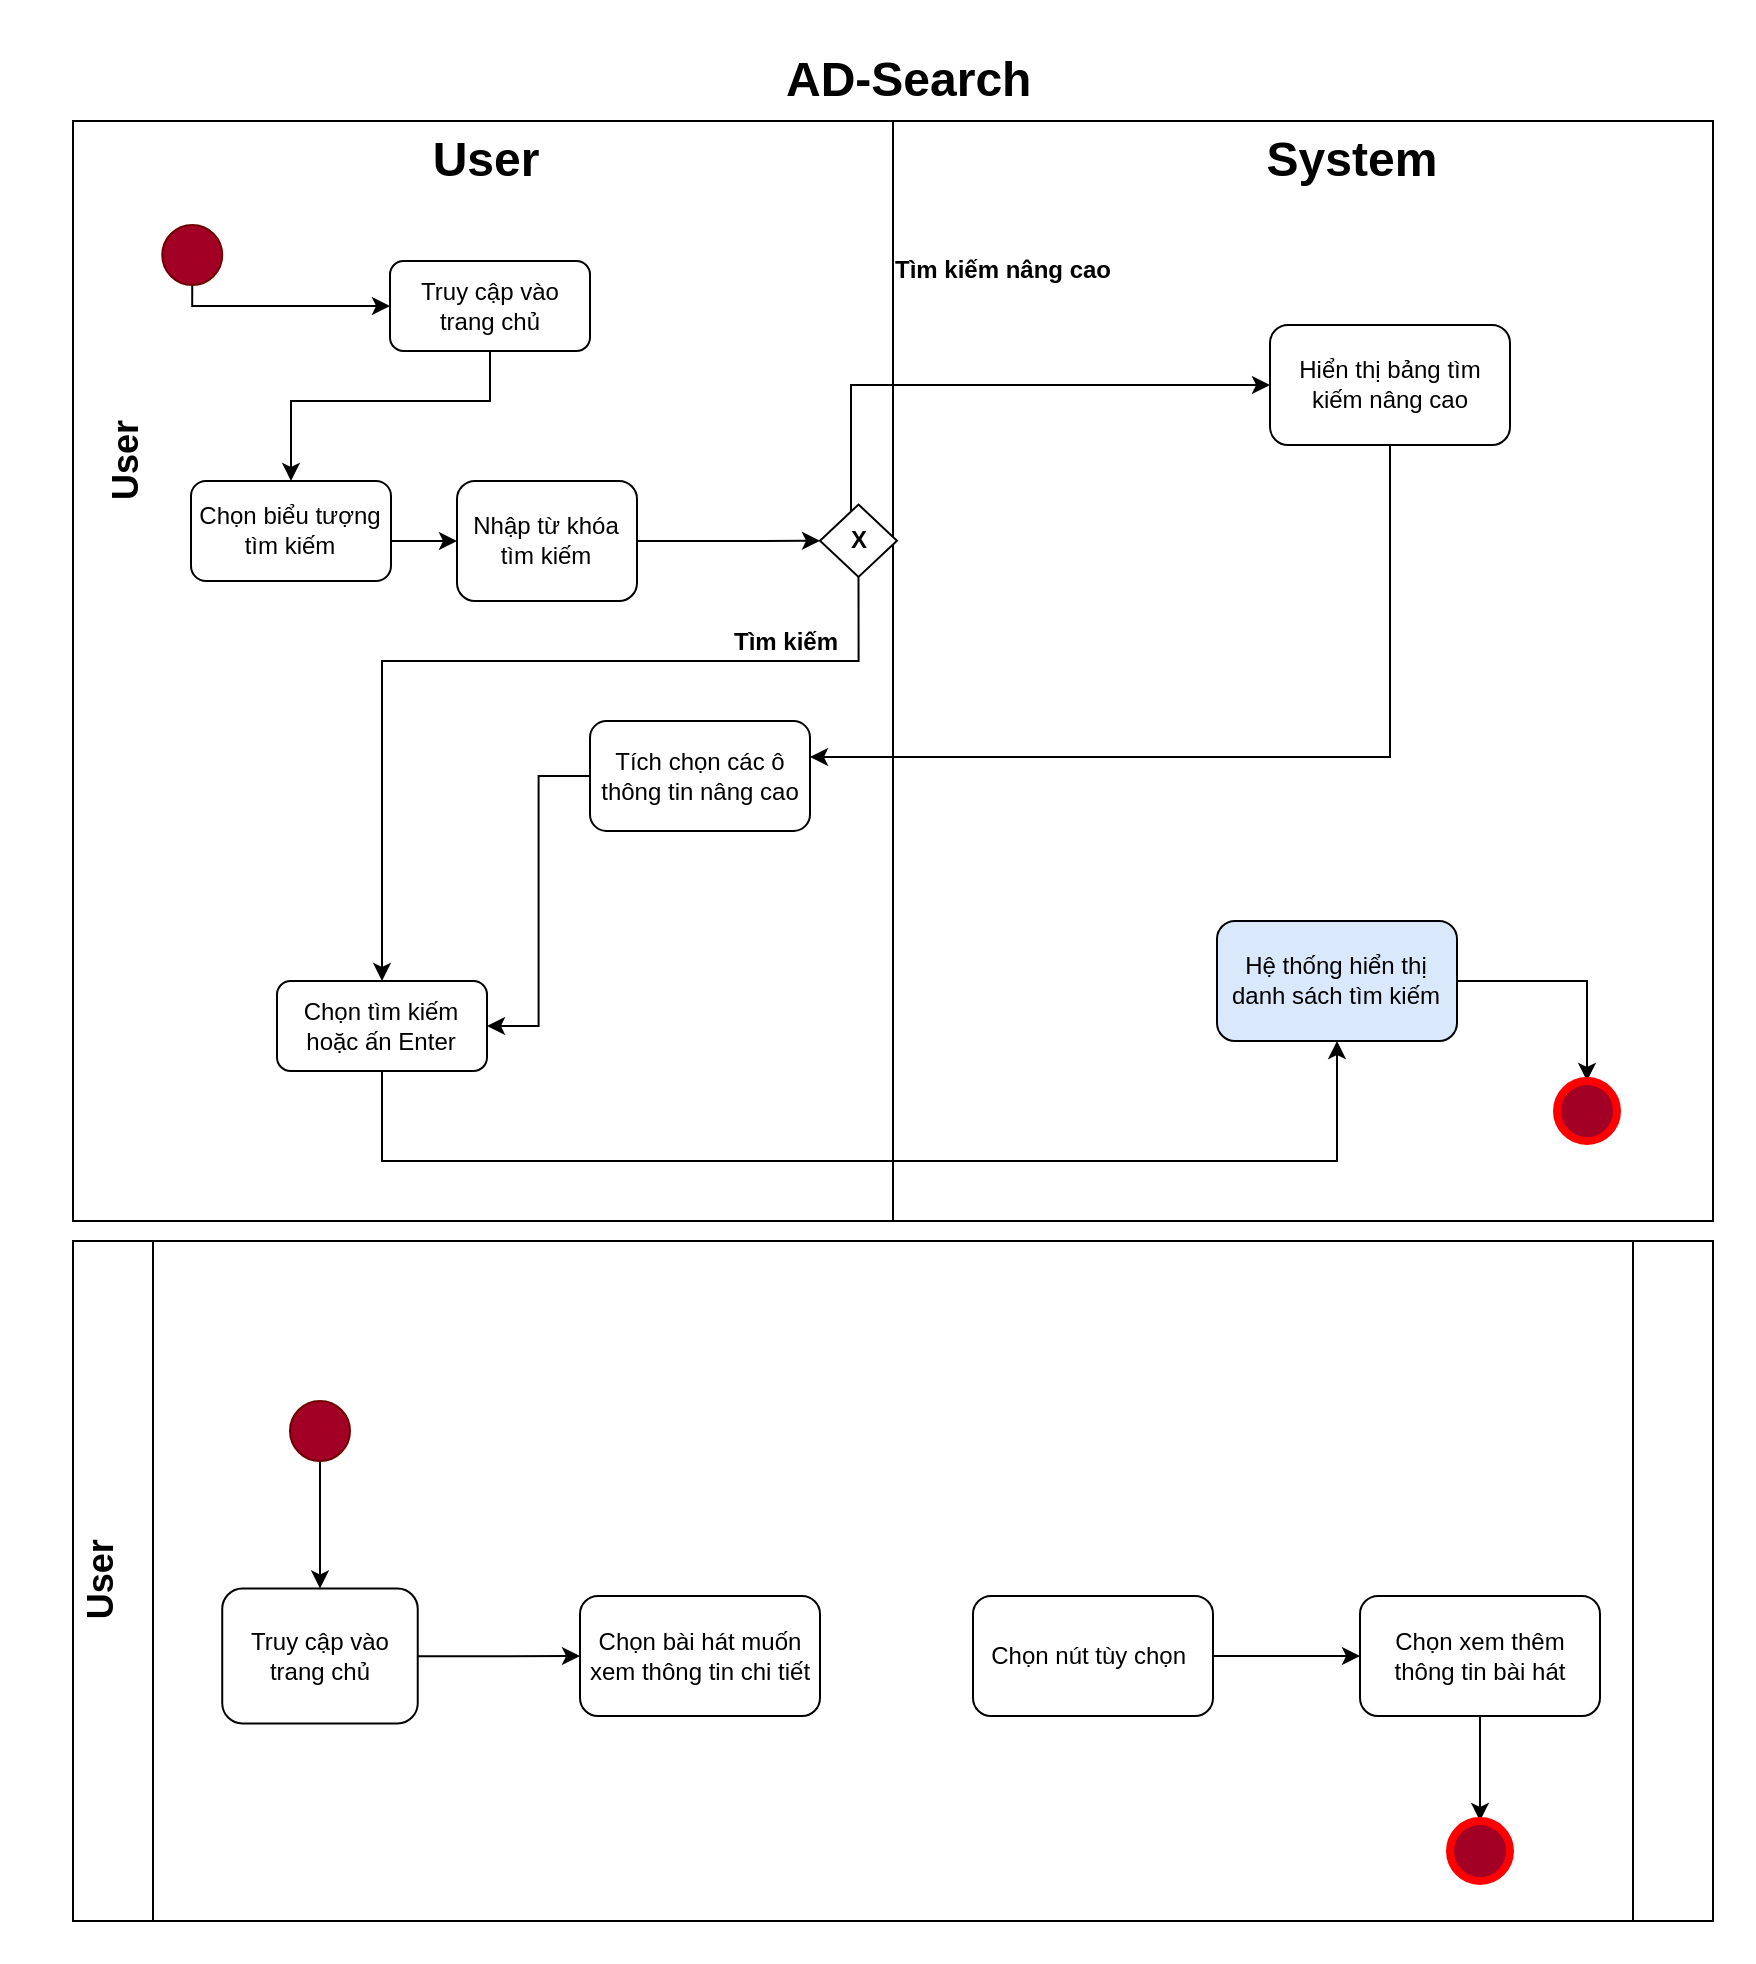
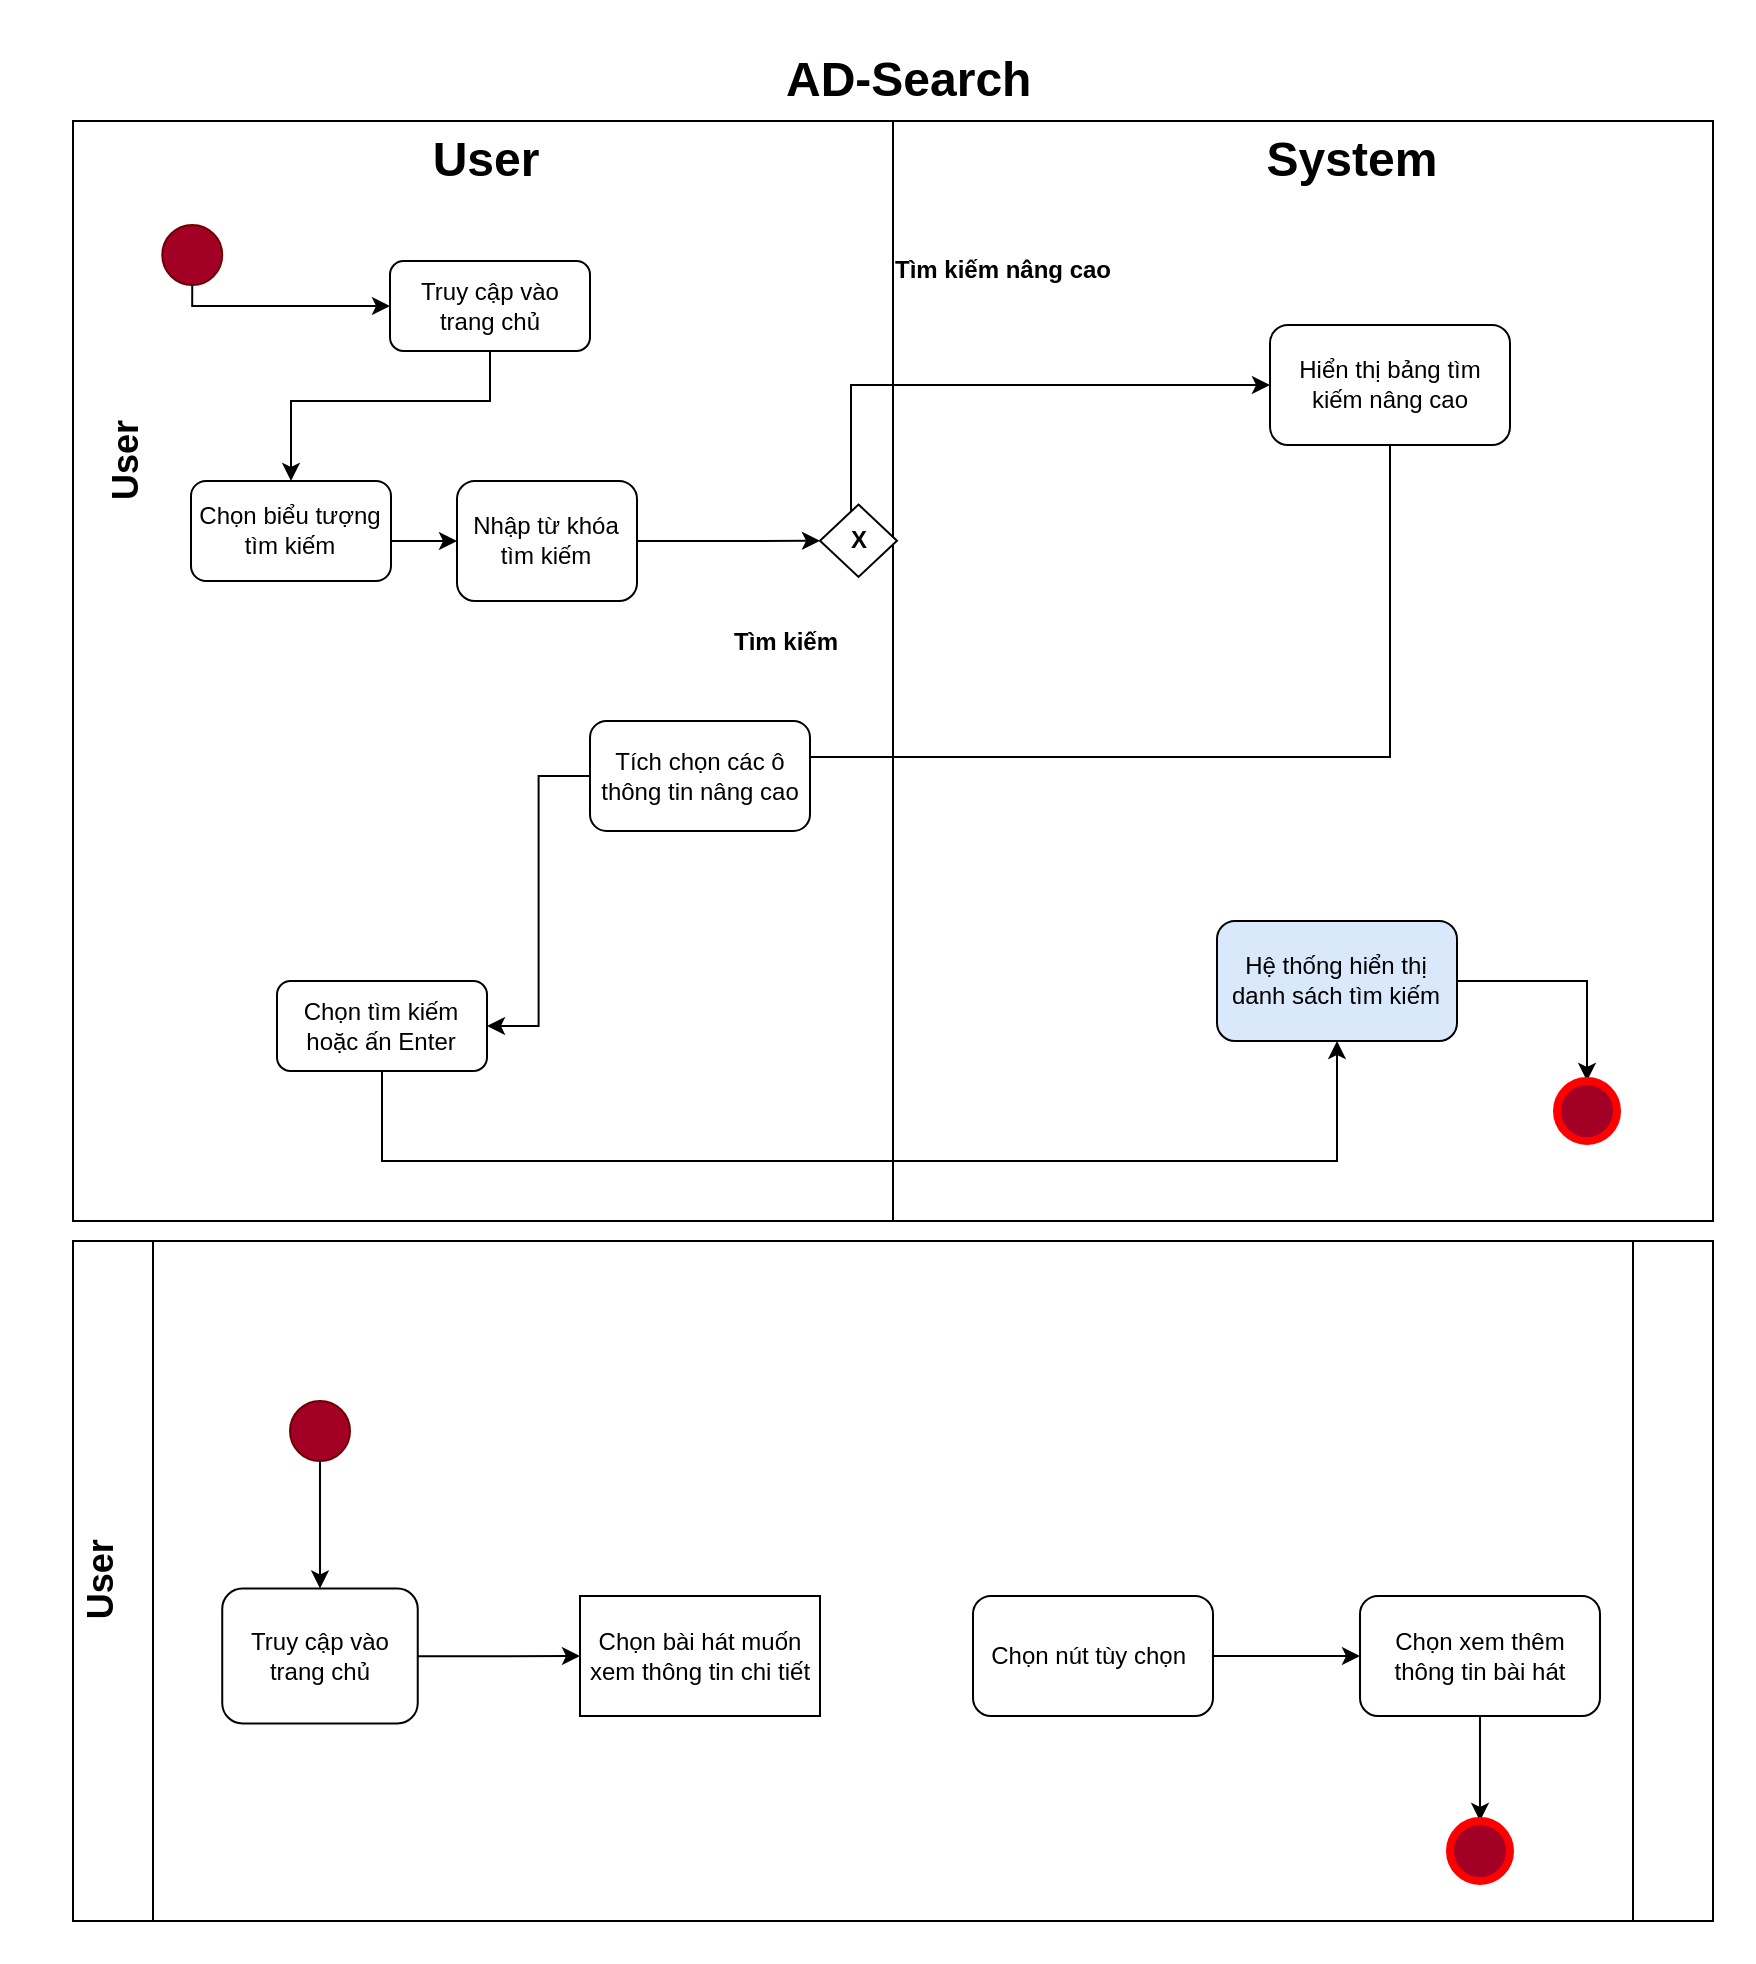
  <mxCell id="0" />
  <mxCell id="1" parent="0" />
  <mxCell id="2" value="" style="shape=process;whiteSpace=wrap;html=1;backgroundOutline=1;size=0.5;glass=0;rounded=0;" parent="1" vertex="1"><mxGeometry x="36" y="60" width="820" height="550" as="geometry" /></mxCell>
  <mxCell id="3" style="edgeStyle=orthogonalEdgeStyle;rounded=0;orthogonalLoop=1;jettySize=auto;html=1;exitX=0.5;exitY=1;exitDx=0;exitDy=0;entryX=0;entryY=0.5;entryDx=0;entryDy=0;" parent="1" source="23" target="20" edge="1"><mxGeometry relative="1" as="geometry"><mxPoint x="123" y="115" as="sourcePoint" /><mxPoint x="143" y="230" as="targetPoint" /><Array as="points"><mxPoint x="96" y="153" /></Array></mxGeometry></mxCell>
  <mxCell id="4" value="&lt;b&gt;User&lt;/b&gt;" style="text;html=1;strokeColor=none;fillColor=none;align=center;verticalAlign=middle;whiteSpace=wrap;rounded=0;rotation=-90;horizontal=1;fontSize=18;" parent="1" vertex="1"><mxGeometry x="33" y="215" width="60" height="30" as="geometry" /></mxCell>
  <mxCell id="5" value="" style="edgeStyle=orthogonalEdgeStyle;rounded=0;orthogonalLoop=1;jettySize=auto;html=1;exitX=0.5;exitY=1;exitDx=0;exitDy=0;entryX=0.5;entryY=0;entryDx=0;entryDy=0;" parent="1" source="20" target="21" edge="1"><mxGeometry relative="1" as="geometry"><mxPoint x="143" y="270" as="sourcePoint" /><mxPoint x="183" y="340" as="targetPoint" /><Array as="points"><mxPoint x="245" y="200" /><mxPoint x="145" y="200" /></Array></mxGeometry></mxCell>
  <mxCell id="6" value="" style="edgeStyle=orthogonalEdgeStyle;rounded=0;orthogonalLoop=1;jettySize=auto;html=1;exitX=1;exitY=0.6;exitDx=0;exitDy=0;exitPerimeter=0;entryX=0;entryY=0.5;entryDx=0;entryDy=0;" parent="1" source="21" target="22" edge="1"><mxGeometry relative="1" as="geometry"><mxPoint x="283" y="340" as="sourcePoint" /><mxPoint x="313" y="215" as="targetPoint" /></mxGeometry></mxCell>
  <mxCell id="7" value="" style="edgeStyle=orthogonalEdgeStyle;rounded=0;orthogonalLoop=1;jettySize=auto;html=1;entryX=0;entryY=0.5;entryDx=0;entryDy=0;exitX=1;exitY=0.5;exitDx=0;exitDy=0;" parent="1" source="22" target="10" edge="1"><mxGeometry relative="1" as="geometry"><mxPoint x="373" y="185" as="sourcePoint" /></mxGeometry></mxCell>
- <mxCell id="8" style="edgeStyle=orthogonalEdgeStyle;rounded=0;orthogonalLoop=1;jettySize=auto;html=1;exitX=0.5;exitY=1;exitDx=0;exitDy=0;fontSize=18;fontColor=#000000;entryX=0.5;entryY=0;entryDx=0;entryDy=0;" edge="1" parent="1" source="10" target="13"><mxGeometry relative="1" as="geometry"><Array as="points"><mxPoint x="429" y="330" /><mxPoint x="191" y="330" /></Array></mxGeometry></mxCell>
  <mxCell id="9" style="edgeStyle=orthogonalEdgeStyle;rounded=0;orthogonalLoop=1;jettySize=auto;html=1;entryX=0;entryY=0.5;entryDx=0;entryDy=0;fontSize=18;fontColor=#000000;" edge="1" parent="1" source="10" target="24"><mxGeometry relative="1" as="geometry"><Array as="points"><mxPoint x="425" y="192" /></Array></mxGeometry></mxCell>
  <mxCell id="10" value="&lt;b&gt;X&lt;/b&gt;" style="rhombus;whiteSpace=wrap;html=1;rounded=0;" parent="1" vertex="1"><mxGeometry x="409.5" y="251.75" width="38.5" height="36.25" as="geometry" /></mxCell>
- <mxCell id="11" value="" style="edgeStyle=orthogonalEdgeStyle;rounded=0;orthogonalLoop=1;jettySize=auto;html=1;exitX=0.5;exitY=1;exitDx=0;exitDy=0;" parent="1" source="24" target="15" edge="1"><mxGeometry relative="1" as="geometry"><Array as="points"><mxPoint x="695" y="378" /></Array><mxPoint x="718" y="130" as="sourcePoint" /></mxGeometry></mxCell>
+ <mxCell id="11" value="" style="edgeStyle=orthogonalEdgeStyle;rounded=0;orthogonalLoop=1;jettySize=auto;html=1;exitX=0.5;exitY=1;exitDx=0;exitDy=0;endArrow=none;" parent="1" source="24" target="15" edge="1"><mxGeometry relative="1" as="geometry"><Array as="points"><mxPoint x="695" y="378" /></Array><mxPoint x="718" y="130" as="sourcePoint" /></mxGeometry></mxCell>
  <mxCell id="12" value="" style="edgeStyle=orthogonalEdgeStyle;rounded=0;orthogonalLoop=1;jettySize=auto;html=1;exitX=0.5;exitY=1;exitDx=0;exitDy=0;entryX=0.5;entryY=1;entryDx=0;entryDy=0;" edge="1" parent="1" source="13" target="19"><mxGeometry relative="1" as="geometry"><Array as="points"><mxPoint x="191" y="580" /><mxPoint x="668" y="580" /></Array></mxGeometry></mxCell>
  <mxCell id="13" value="Chọn tìm kiếm hoặc ấn Enter" style="whiteSpace=wrap;html=1;rounded=1;" parent="1" vertex="1"><mxGeometry x="138" y="490" width="105" height="45" as="geometry" /></mxCell>
  <mxCell id="14" style="edgeStyle=orthogonalEdgeStyle;rounded=0;orthogonalLoop=1;jettySize=auto;html=1;entryX=1;entryY=0.5;entryDx=0;entryDy=0;" parent="1" source="15" target="13" edge="1"><mxGeometry relative="1" as="geometry" /></mxCell>
  <mxCell id="15" value="Tích chọn các ô thông tin nâng cao" style="whiteSpace=wrap;html=1;rounded=1;" parent="1" vertex="1"><mxGeometry x="294.5" y="360" width="110" height="55" as="geometry" /></mxCell>
  <mxCell id="16" value="&lt;b style=&quot;&quot;&gt;Tìm kiếm nâng cao&lt;/b&gt;" style="text;html=1;strokeColor=none;fillColor=none;align=center;verticalAlign=middle;whiteSpace=wrap;rounded=0;" parent="1" vertex="1"><mxGeometry x="435.5" y="125" width="130.5" height="20" as="geometry" /></mxCell>
  <mxCell id="17" value="&lt;b style=&quot;&quot;&gt;Tìm kiếm&lt;/b&gt;" style="text;html=1;strokeColor=none;fillColor=none;align=center;verticalAlign=middle;whiteSpace=wrap;rounded=0;" parent="1" vertex="1"><mxGeometry x="363" y="310" width="60" height="22" as="geometry" /></mxCell>
  <mxCell id="18" value="" style="edgeStyle=orthogonalEdgeStyle;rounded=0;orthogonalLoop=1;jettySize=auto;html=1;fontColor=#000000;" edge="1" parent="1" source="19" target="25"><mxGeometry relative="1" as="geometry"><mxPoint x="753" y="360" as="targetPoint" /></mxGeometry></mxCell>
  <mxCell id="19" value="Hệ thống hiển thị danh sách tìm kiếm" style="whiteSpace=wrap;html=1;rounded=1;fillColor=#dae8fc;" vertex="1" parent="1"><mxGeometry x="608" y="460" width="120" height="60" as="geometry" /></mxCell>
  <mxCell id="20" value="Truy cập vào trang chủ" style="rounded=1;whiteSpace=wrap;html=1;" vertex="1" parent="1"><mxGeometry x="194.5" y="130" width="100" height="45" as="geometry" /></mxCell>
  <mxCell id="21" value="Chọn biểu tượng tìm kiếm" style="rounded=1;whiteSpace=wrap;html=1;" vertex="1" parent="1"><mxGeometry x="95" y="240" width="100" height="50" as="geometry" /></mxCell>
  <mxCell id="22" value="Nhập từ khóa tìm kiếm" style="rounded=1;whiteSpace=wrap;html=1;" vertex="1" parent="1"><mxGeometry x="228" y="240" width="90" height="60" as="geometry" /></mxCell>
  <mxCell id="23" value="" style="ellipse;whiteSpace=wrap;html=1;aspect=fixed;fontColor=#ffffff;fillColor=#a20025;strokeColor=#6F0000;" vertex="1" parent="1"><mxGeometry x="80.62" y="112" width="30" height="30" as="geometry" /></mxCell>
  <mxCell id="24" value="Hiển thị bảng tìm kiếm nâng cao" style="rounded=1;whiteSpace=wrap;html=1;" vertex="1" parent="1"><mxGeometry x="634.5" y="162" width="120" height="60" as="geometry" /></mxCell>
  <mxCell id="25" value="" style="ellipse;whiteSpace=wrap;html=1;aspect=fixed;rounded=1;fontColor=#ffffff;fillColor=#a20025;strokeColor=#FF0000;strokeWidth=4;shadow=0;sketch=0;" vertex="1" parent="1"><mxGeometry x="778" y="540" width="30" height="30" as="geometry" /></mxCell>
  <mxCell id="26" value="&lt;h1&gt;AD-Search&lt;/h1&gt;" style="text;html=1;spacing=5;spacingTop=-20;whiteSpace=wrap;overflow=hidden;rounded=0;shadow=0;glass=0;sketch=0;strokeWidth=2;fillColor=none;" vertex="1" parent="1"><mxGeometry x="388" y="20" width="136" height="40" as="geometry" /></mxCell>
  <mxCell id="27" value="" style="shape=process;whiteSpace=wrap;html=1;backgroundOutline=1;size=0.049;glass=0;rounded=0;" vertex="1" parent="1"><mxGeometry x="36" y="620" width="820" height="340" as="geometry" /></mxCell>
  <mxCell id="28" value="&lt;b&gt;User&lt;/b&gt;" style="text;html=1;strokeColor=none;fillColor=none;align=center;verticalAlign=middle;whiteSpace=wrap;rounded=0;rotation=-90;horizontal=1;fontSize=18;" vertex="1" parent="1"><mxGeometry x="20.62" y="775" width="60" height="30" as="geometry" /></mxCell>
  <mxCell id="29" style="edgeStyle=orthogonalEdgeStyle;rounded=0;orthogonalLoop=1;jettySize=auto;html=1;entryX=0.5;entryY=0;entryDx=0;entryDy=0;fontSize=18;fontColor=#000000;" edge="1" parent="1" source="30" target="32"><mxGeometry relative="1" as="geometry" /></mxCell>
  <mxCell id="30" value="" style="ellipse;whiteSpace=wrap;html=1;aspect=fixed;fontColor=#ffffff;fillColor=#a20025;strokeColor=#6F0000;" vertex="1" parent="1"><mxGeometry x="144.5" y="700" width="30" height="30" as="geometry" /></mxCell>
  <mxCell id="31" value="" style="edgeStyle=orthogonalEdgeStyle;rounded=0;orthogonalLoop=1;jettySize=auto;html=1;fontSize=18;fontColor=#000000;" edge="1" parent="1" source="32" target="33"><mxGeometry relative="1" as="geometry" /></mxCell>
  <mxCell id="32" value="Truy cập vào trang chủ" style="rounded=1;whiteSpace=wrap;html=1;" vertex="1" parent="1"><mxGeometry x="110.62" y="793.75" width="97.75" height="67.5" as="geometry" /></mxCell>
- <mxCell id="33" value="Chọn bài hát muốn xem thông tin chi tiết" style="whiteSpace=wrap;html=1;rounded=1;" vertex="1" parent="1"><mxGeometry x="289.5" y="797.5" width="120" height="60" as="geometry" /></mxCell>
+ <mxCell id="33" value="Chọn bài hát muốn xem thông tin chi tiết" style="whiteSpace=wrap;html=1;rounded=0;" vertex="1" parent="1"><mxGeometry x="289.5" y="797.5" width="120" height="60" as="geometry" /></mxCell>
  <mxCell id="34" value="" style="edgeStyle=orthogonalEdgeStyle;rounded=0;orthogonalLoop=1;jettySize=auto;html=1;fontSize=18;fontColor=#000000;" edge="1" parent="1" source="35" target="37"><mxGeometry relative="1" as="geometry" /></mxCell>
  <mxCell id="35" value="Chọn nút tùy chọn&amp;nbsp;" style="whiteSpace=wrap;html=1;rounded=1;" vertex="1" parent="1"><mxGeometry x="486" y="797.5" width="120" height="60" as="geometry" /></mxCell>
  <mxCell id="36" style="edgeStyle=orthogonalEdgeStyle;rounded=0;orthogonalLoop=1;jettySize=auto;html=1;entryX=0.5;entryY=0;entryDx=0;entryDy=0;fontSize=18;fontColor=#000000;" edge="1" parent="1" source="37" target="38"><mxGeometry relative="1" as="geometry" /></mxCell>
  <mxCell id="37" value="Chọn xem thêm thông tin bài hát" style="whiteSpace=wrap;html=1;rounded=1;" vertex="1" parent="1"><mxGeometry x="679.5" y="797.5" width="120" height="60" as="geometry" /></mxCell>
  <mxCell id="38" value="" style="ellipse;whiteSpace=wrap;html=1;aspect=fixed;rounded=1;fontColor=#ffffff;fillColor=#a20025;strokeColor=#FF0000;strokeWidth=4;shadow=0;sketch=0;" vertex="1" parent="1"><mxGeometry x="724.5" y="910" width="30" height="30" as="geometry" /></mxCell>
  <mxCell id="39" value="&lt;h1&gt;System&lt;/h1&gt;" style="text;html=1;spacing=5;spacingTop=-20;whiteSpace=wrap;overflow=hidden;rounded=0;shadow=0;glass=0;sketch=0;strokeWidth=2;fillColor=none;align=center;" vertex="1" parent="1"><mxGeometry x="608" y="60" width="136" height="40" as="geometry" /></mxCell>
  <mxCell id="40" value="&lt;h1&gt;User&lt;/h1&gt;&lt;div&gt;&lt;br&gt;&lt;/div&gt;" style="text;html=1;spacing=5;spacingTop=-20;whiteSpace=wrap;overflow=hidden;rounded=0;shadow=0;glass=0;sketch=0;strokeWidth=2;fillColor=none;align=center;" vertex="1" parent="1"><mxGeometry x="174.5" y="60" width="136" height="40" as="geometry" /></mxCell>
